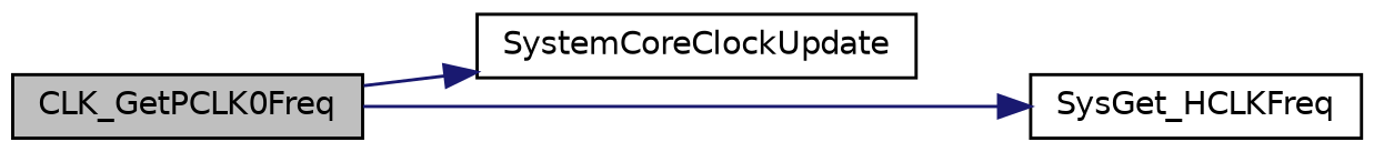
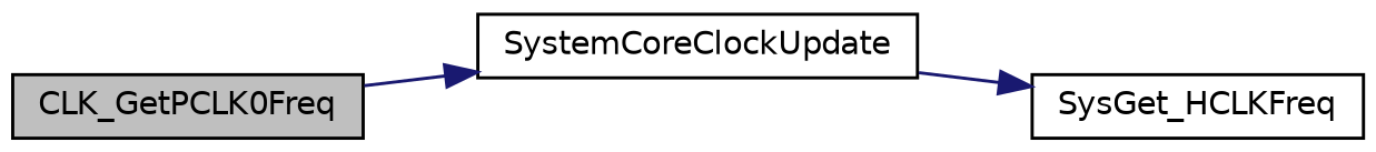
  digraph {
    rankdir=LR
    node [color=black fillcolor=white fontname=Helvetica fontsize=10 shape=record style=filled]
    edge [color=midnightblue fontname=Helvetica fontsize=10 labelfontname=Helvetica labelfontsize=10 style=solid]
    n1 [fillcolor=grey75 fontcolor=black height=0.2 label=CLK_GetPCLK0Freq width=0.4]
    n2 [height=0.2 label=SystemCoreClockUpdate width=0.4]
    n3 [height=0.2 label=SysGet_HCLKFreq width=0.4]
    n1 -> n2
-   n1 -> n3
+   n2 -> n3
  }
